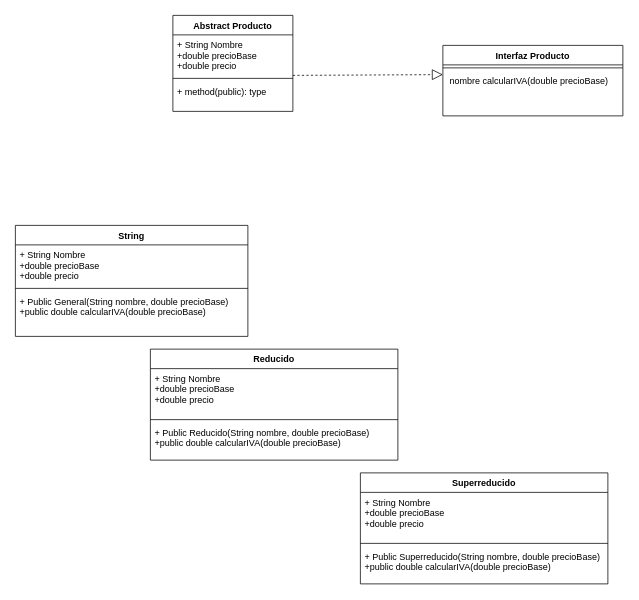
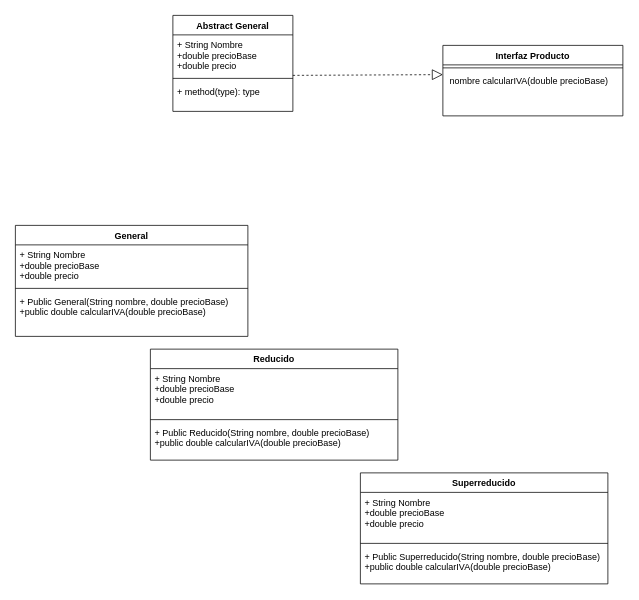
  <mxCell id="0" />
  <mxCell id="1" parent="0" />
- <mxCell id="2" value="Abstract Producto" style="swimlane;fontStyle=1;align=center;verticalAlign=top;childLayout=stackLayout;horizontal=1;startSize=26;horizontalStack=0;resizeParent=1;resizeParentMax=0;resizeLast=0;collapsible=1;marginBottom=0;" vertex="1" parent="1"><mxGeometry x="230" y="20" width="160" height="128" as="geometry" /></mxCell>
+ <mxCell id="2" value="Abstract General" style="swimlane;fontStyle=1;align=center;verticalAlign=top;childLayout=stackLayout;horizontal=1;startSize=26;horizontalStack=0;resizeParent=1;resizeParentMax=0;resizeLast=0;collapsible=1;marginBottom=0;" vertex="1" parent="1"><mxGeometry x="230" y="20" width="160" height="128" as="geometry" /></mxCell>
  <mxCell id="3" value="+ String Nombre&#10;+double precioBase&#10;+double precio" style="text;strokeColor=none;fillColor=none;align=left;verticalAlign=top;spacingLeft=4;spacingRight=4;overflow=hidden;rotatable=0;points=[[0,0.5],[1,0.5]];portConstraint=eastwest;" vertex="1" parent="2"><mxGeometry y="26" width="160" height="54" as="geometry" /></mxCell>
  <mxCell id="4" value="" style="line;strokeWidth=1;fillColor=none;align=left;verticalAlign=middle;spacingTop=-1;spacingLeft=3;spacingRight=3;rotatable=0;labelPosition=right;points=[];portConstraint=eastwest;" vertex="1" parent="2"><mxGeometry y="80" width="160" height="8" as="geometry" /></mxCell>
- <mxCell id="5" value="+ method(public): type" style="text;strokeColor=none;fillColor=none;align=left;verticalAlign=top;spacingLeft=4;spacingRight=4;overflow=hidden;rotatable=0;points=[[0,0.5],[1,0.5]];portConstraint=eastwest;" vertex="1" parent="2"><mxGeometry y="88" width="160" height="40" as="geometry" /></mxCell>
- <mxCell id="6" value="String" style="swimlane;fontStyle=1;align=center;verticalAlign=top;childLayout=stackLayout;horizontal=1;startSize=26;horizontalStack=0;resizeParent=1;resizeParentMax=0;resizeLast=0;collapsible=1;marginBottom=0;" vertex="1" parent="1"><mxGeometry x="20" y="300" width="310" height="148" as="geometry" /></mxCell>
+ <mxCell id="5" value="+ method(type): type" style="text;strokeColor=none;fillColor=none;align=left;verticalAlign=top;spacingLeft=4;spacingRight=4;overflow=hidden;rotatable=0;points=[[0,0.5],[1,0.5]];portConstraint=eastwest;" vertex="1" parent="2"><mxGeometry y="88" width="160" height="40" as="geometry" /></mxCell>
+ <mxCell id="6" value="General" style="swimlane;fontStyle=1;align=center;verticalAlign=top;childLayout=stackLayout;horizontal=1;startSize=26;horizontalStack=0;resizeParent=1;resizeParentMax=0;resizeLast=0;collapsible=1;marginBottom=0;" vertex="1" parent="1"><mxGeometry x="20" y="300" width="310" height="148" as="geometry" /></mxCell>
  <mxCell id="7" value="+ String Nombre&#10;+double precioBase&#10;+double precio" style="text;strokeColor=none;fillColor=none;align=left;verticalAlign=top;spacingLeft=4;spacingRight=4;overflow=hidden;rotatable=0;points=[[0,0.5],[1,0.5]];portConstraint=eastwest;" vertex="1" parent="6"><mxGeometry y="26" width="310" height="54" as="geometry" /></mxCell>
  <mxCell id="8" value="" style="line;strokeWidth=1;fillColor=none;align=left;verticalAlign=middle;spacingTop=-1;spacingLeft=3;spacingRight=3;rotatable=0;labelPosition=right;points=[];portConstraint=eastwest;" vertex="1" parent="6"><mxGeometry y="80" width="310" height="8" as="geometry" /></mxCell>
  <mxCell id="9" value="+ Public General(String nombre, double precioBase)&#10;+public double calcularIVA(double precioBase)" style="text;strokeColor=none;fillColor=none;align=left;verticalAlign=top;spacingLeft=4;spacingRight=4;overflow=hidden;rotatable=0;points=[[0,0.5],[1,0.5]];portConstraint=eastwest;" vertex="1" parent="6"><mxGeometry y="88" width="310" height="60" as="geometry" /></mxCell>
  <mxCell id="10" value="Reducido" style="swimlane;fontStyle=1;align=center;verticalAlign=top;childLayout=stackLayout;horizontal=1;startSize=26;horizontalStack=0;resizeParent=1;resizeParentMax=0;resizeLast=0;collapsible=1;marginBottom=0;" vertex="1" parent="1"><mxGeometry x="200" y="465" width="330" height="148" as="geometry" /></mxCell>
  <mxCell id="11" value="+ String Nombre&#10;+double precioBase&#10;+double precio" style="text;strokeColor=none;fillColor=none;align=left;verticalAlign=top;spacingLeft=4;spacingRight=4;overflow=hidden;rotatable=0;points=[[0,0.5],[1,0.5]];portConstraint=eastwest;" vertex="1" parent="10"><mxGeometry y="26" width="330" height="64" as="geometry" /></mxCell>
  <mxCell id="12" value="" style="line;strokeWidth=1;fillColor=none;align=left;verticalAlign=middle;spacingTop=-1;spacingLeft=3;spacingRight=3;rotatable=0;labelPosition=right;points=[];portConstraint=eastwest;" vertex="1" parent="10"><mxGeometry y="90" width="330" height="8" as="geometry" /></mxCell>
  <mxCell id="13" value="+ Public Reducido(String nombre, double precioBase)&#10;+public double calcularIVA(double precioBase)" style="text;strokeColor=none;fillColor=none;align=left;verticalAlign=top;spacingLeft=4;spacingRight=4;overflow=hidden;rotatable=0;points=[[0,0.5],[1,0.5]];portConstraint=eastwest;" vertex="1" parent="10"><mxGeometry y="98" width="330" height="50" as="geometry" /></mxCell>
  <mxCell id="14" value="Superreducido" style="swimlane;fontStyle=1;align=center;verticalAlign=top;childLayout=stackLayout;horizontal=1;startSize=26;horizontalStack=0;resizeParent=1;resizeParentMax=0;resizeLast=0;collapsible=1;marginBottom=0;" vertex="1" parent="1"><mxGeometry x="480" y="630" width="330" height="148" as="geometry" /></mxCell>
  <mxCell id="15" value="+ String Nombre&#10;+double precioBase&#10;+double precio" style="text;strokeColor=none;fillColor=none;align=left;verticalAlign=top;spacingLeft=4;spacingRight=4;overflow=hidden;rotatable=0;points=[[0,0.5],[1,0.5]];portConstraint=eastwest;" vertex="1" parent="14"><mxGeometry y="26" width="330" height="64" as="geometry" /></mxCell>
  <mxCell id="16" value="" style="line;strokeWidth=1;fillColor=none;align=left;verticalAlign=middle;spacingTop=-1;spacingLeft=3;spacingRight=3;rotatable=0;labelPosition=right;points=[];portConstraint=eastwest;" vertex="1" parent="14"><mxGeometry y="90" width="330" height="8" as="geometry" /></mxCell>
  <mxCell id="17" value="+ Public Superreducido(String nombre, double precioBase)&#10;+public double calcularIVA(double precioBase)" style="text;strokeColor=none;fillColor=none;align=left;verticalAlign=top;spacingLeft=4;spacingRight=4;overflow=hidden;rotatable=0;points=[[0,0.5],[1,0.5]];portConstraint=eastwest;" vertex="1" parent="14"><mxGeometry y="98" width="330" height="50" as="geometry" /></mxCell>
  <mxCell id="18" value="Interfaz Producto" style="swimlane;fontStyle=1;align=center;verticalAlign=top;childLayout=stackLayout;horizontal=1;startSize=26;horizontalStack=0;resizeParent=1;resizeParentMax=0;resizeLast=0;collapsible=1;marginBottom=0;" vertex="1" parent="1"><mxGeometry x="590" y="60" width="240" height="94" as="geometry" /></mxCell>
  <mxCell id="19" value="" style="line;strokeWidth=1;fillColor=none;align=left;verticalAlign=middle;spacingTop=-1;spacingLeft=3;spacingRight=3;rotatable=0;labelPosition=right;points=[];portConstraint=eastwest;" vertex="1" parent="18"><mxGeometry y="26" width="240" height="8" as="geometry" /></mxCell>
  <mxCell id="20" value=" nombre calcularIVA(double precioBase)" style="text;strokeColor=none;fillColor=none;align=left;verticalAlign=top;spacingLeft=4;spacingRight=4;overflow=hidden;rotatable=0;points=[[0,0.5],[1,0.5]];portConstraint=eastwest;" vertex="1" parent="18"><mxGeometry y="34" width="240" height="60" as="geometry" /></mxCell>
  <mxCell id="21" value="" style="endArrow=block;dashed=1;endFill=0;endSize=12;html=1;entryX=0;entryY=0.5;entryDx=0;entryDy=0;" edge="1" parent="1"><mxGeometry width="160" relative="1" as="geometry"><mxPoint x="390" y="100" as="sourcePoint" /><mxPoint x="590" y="99" as="targetPoint" /></mxGeometry></mxCell>
